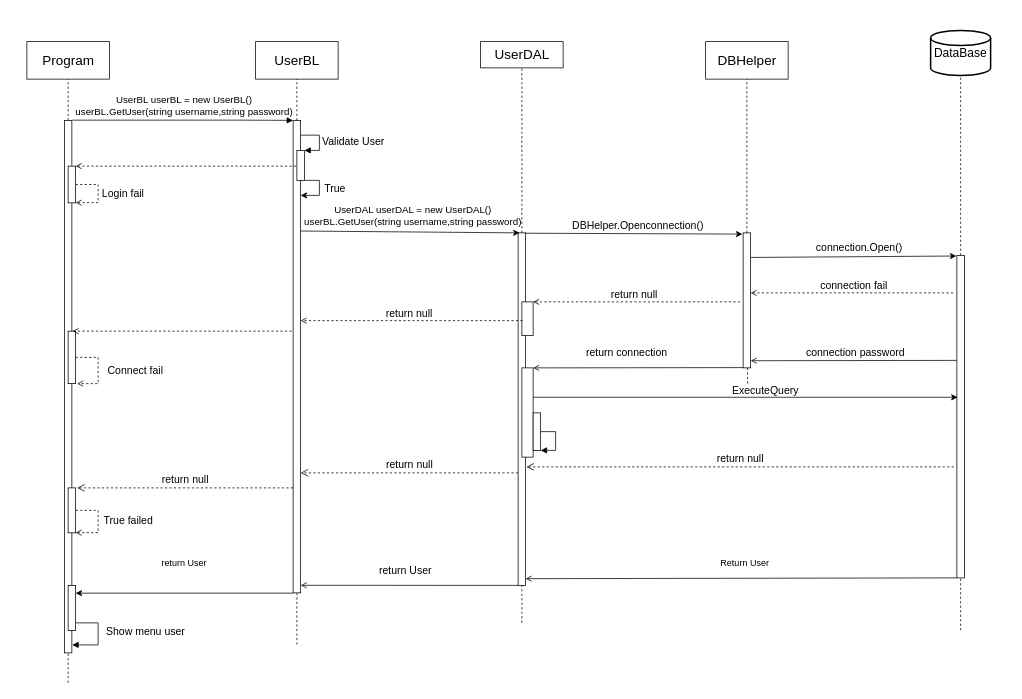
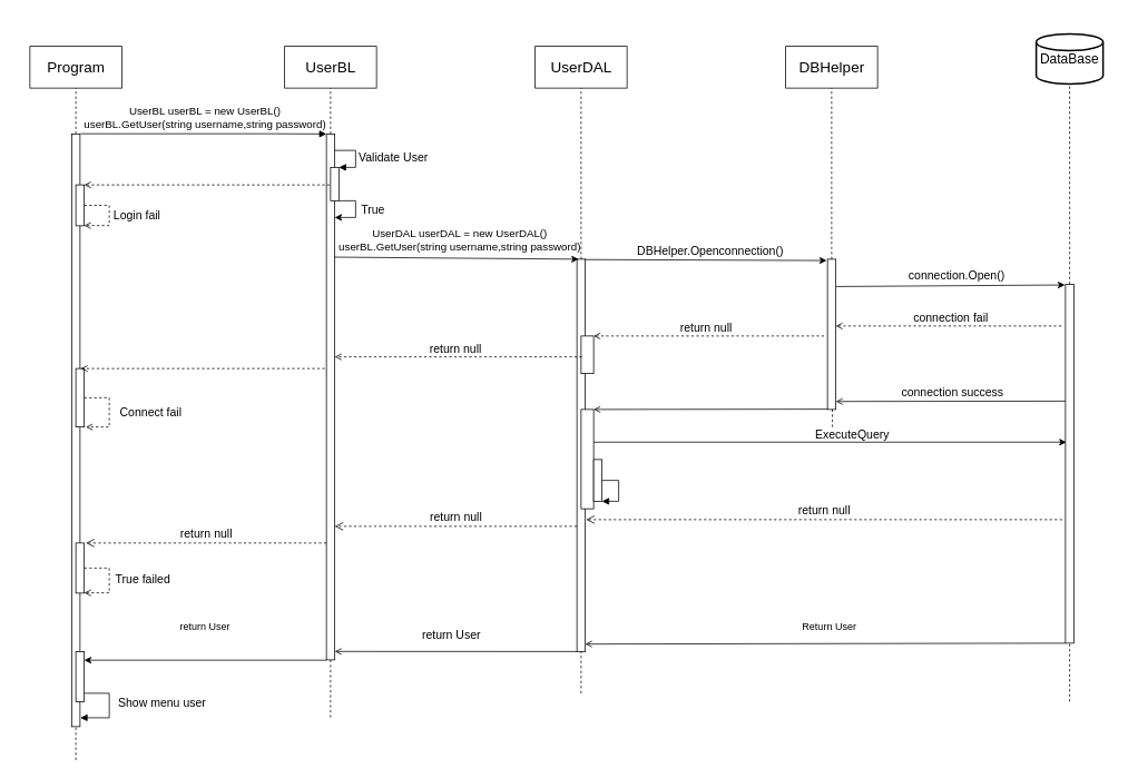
  <mxCell id="0" />
  <mxCell id="1" parent="0" />
  <mxCell id="2" value="" style="rounded=0;whiteSpace=wrap;html=1;fillColor=none;strokeColor=none;" parent="1" vertex="1"><mxGeometry x="20" y="20" width="1320" height="890" as="geometry" /></mxCell>
  <mxCell id="3" value="" style="endArrow=none;dashed=1;html=1;entryX=0.5;entryY=1;entryDx=0;entryDy=0;" parent="1" source="4" target="7" edge="1"><mxGeometry width="50" height="50" relative="1" as="geometry"><mxPoint x="90" y="720" as="sourcePoint" /><mxPoint x="90" y="110" as="targetPoint" /></mxGeometry></mxCell>
  <mxCell id="4" value="" style="html=1;points=[];perimeter=orthogonalPerimeter;" parent="1" vertex="1"><mxGeometry x="85" y="160" width="10" height="710" as="geometry" /></mxCell>
  <mxCell id="5" value="" style="endArrow=none;dashed=1;html=1;entryX=0.5;entryY=1;entryDx=0;entryDy=0;" parent="1" target="4" edge="1"><mxGeometry width="50" height="50" relative="1" as="geometry"><mxPoint x="90" y="910" as="sourcePoint" /><mxPoint x="90" y="100" as="targetPoint" /></mxGeometry></mxCell>
  <mxCell id="6" value="&lt;font style=&quot;font-size: 18px&quot;&gt;UserBL&lt;/font&gt;" style="html=1;" parent="1" vertex="1"><mxGeometry x="340" y="55" width="110" height="50" as="geometry" /></mxCell>
  <mxCell id="7" value="&lt;font style=&quot;font-size: 18px&quot;&gt;Program&lt;/font&gt;" style="html=1;" parent="1" vertex="1"><mxGeometry x="35" y="55" width="110" height="50" as="geometry" /></mxCell>
  <mxCell id="8" value="" style="endArrow=none;dashed=1;html=1;entryX=0.5;entryY=1;entryDx=0;entryDy=0;" parent="1" source="10" target="6" edge="1"><mxGeometry width="50" height="50" relative="1" as="geometry"><mxPoint x="365" y="660" as="sourcePoint" /><mxPoint x="380" y="170" as="targetPoint" /></mxGeometry></mxCell>
  <mxCell id="9" style="edgeStyle=orthogonalEdgeStyle;rounded=0;orthogonalLoop=1;jettySize=auto;html=1;dashed=1;endArrow=none;endFill=0;" parent="1" source="10" edge="1"><mxGeometry relative="1" as="geometry"><mxPoint x="395" y="860" as="targetPoint" /></mxGeometry></mxCell>
  <mxCell id="10" value="" style="html=1;points=[];perimeter=orthogonalPerimeter;" parent="1" vertex="1"><mxGeometry x="390" y="160" width="10" height="630" as="geometry" /></mxCell>
  <mxCell id="11" value="" style="endArrow=block;endFill=1;html=1;edgeStyle=orthogonalEdgeStyle;align=left;verticalAlign=top;entryX=0;entryY=0;entryDx=0;entryDy=0;entryPerimeter=0;" parent="1" target="10" edge="1"><mxGeometry x="-1" relative="1" as="geometry"><mxPoint x="95.714" y="159.714" as="sourcePoint" /><mxPoint x="360" y="160" as="targetPoint" /><Array as="points"><mxPoint x="320" y="160" /><mxPoint x="320" y="160" /></Array></mxGeometry></mxCell>
  <mxCell id="12" value="&lt;font style=&quot;font-size: 13px&quot;&gt;UserBL userBL = new UserBL()&lt;br&gt;userBL.GetUser(string username,string password)&lt;/font&gt;&lt;br&gt;" style="text;html=1;strokeColor=none;fillColor=none;align=center;verticalAlign=middle;whiteSpace=wrap;rounded=0;" parent="1" vertex="1"><mxGeometry x="95" y="120" width="300" height="40" as="geometry" /></mxCell>
  <mxCell id="13" style="edgeStyle=orthogonalEdgeStyle;rounded=0;orthogonalLoop=1;jettySize=auto;html=1;" parent="1" source="14" edge="1"><mxGeometry relative="1" as="geometry"><mxPoint x="400" y="260" as="targetPoint" /><Array as="points"><mxPoint x="425" y="240" /><mxPoint x="425" y="260" /></Array></mxGeometry></mxCell>
  <mxCell id="14" value="" style="html=1;points=[];perimeter=orthogonalPerimeter;" parent="1" vertex="1"><mxGeometry x="395" y="200" width="10" height="40" as="geometry" /></mxCell>
  <mxCell id="15" value="&lt;font style=&quot;font-size: 14px&quot;&gt;Validate User&lt;/font&gt;" style="edgeStyle=orthogonalEdgeStyle;html=1;align=left;spacingLeft=2;endArrow=block;rounded=0;entryX=1;entryY=0;" parent="1" target="14" edge="1"><mxGeometry relative="1" as="geometry"><mxPoint x="400" y="179.714" as="sourcePoint" /><Array as="points"><mxPoint x="425" y="180" /></Array></mxGeometry></mxCell>
  <mxCell id="16" value="&lt;font style=&quot;font-size: 14px&quot;&gt;True&lt;/font&gt;" style="text;html=1;resizable=0;points=[];autosize=1;align=left;verticalAlign=top;spacingTop=-4;" parent="1" vertex="1"><mxGeometry x="430" y="240" width="40" height="20" as="geometry" /></mxCell>
  <mxCell id="17" style="edgeStyle=orthogonalEdgeStyle;rounded=0;orthogonalLoop=1;jettySize=auto;html=1;endArrow=open;endFill=0;dashed=1;" parent="1" source="18" edge="1"><mxGeometry relative="1" as="geometry"><mxPoint x="100" y="269.714" as="targetPoint" /><Array as="points"><mxPoint x="130" y="246" /></Array></mxGeometry></mxCell>
  <mxCell id="18" value="" style="html=1;points=[];perimeter=orthogonalPerimeter;" parent="1" vertex="1"><mxGeometry x="90" y="221" width="10" height="49" as="geometry" /></mxCell>
- <mxCell id="19" value="&lt;font style=&quot;font-size: 18px&quot;&gt;UserDAL&lt;/font&gt;" style="html=1;" parent="1" vertex="1"><mxGeometry x="640" y="55" width="110" height="35" as="geometry" /></mxCell>
+ <mxCell id="19" value="&lt;font style=&quot;font-size: 18px&quot;&gt;UserDAL&lt;/font&gt;" style="html=1;" parent="1" vertex="1"><mxGeometry x="640" y="55" width="110" height="50" as="geometry" /></mxCell>
  <mxCell id="20" value="" style="endArrow=none;dashed=1;html=1;entryX=0.5;entryY=1;entryDx=0;entryDy=0;" parent="1" source="21" target="19" edge="1"><mxGeometry width="50" height="50" relative="1" as="geometry"><mxPoint x="695" y="750" as="sourcePoint" /><mxPoint x="730" y="180" as="targetPoint" /></mxGeometry></mxCell>
  <mxCell id="21" value="" style="html=1;points=[];perimeter=orthogonalPerimeter;" parent="1" vertex="1"><mxGeometry x="690" y="310" width="10" height="470" as="geometry" /></mxCell>
  <mxCell id="22" value="" style="endArrow=none;dashed=1;html=1;entryX=0.5;entryY=1;entryDx=0;entryDy=0;" parent="1" target="21" edge="1"><mxGeometry width="50" height="50" relative="1" as="geometry"><mxPoint x="695" y="830" as="sourcePoint" /><mxPoint x="695" y="105" as="targetPoint" /></mxGeometry></mxCell>
  <mxCell id="23" value="" style="endArrow=classic;html=1;exitX=-0.001;exitY=1.026;exitDx=0;exitDy=0;exitPerimeter=0;" parent="1" source="24" edge="1"><mxGeometry width="50" height="50" relative="1" as="geometry"><mxPoint x="430" y="311" as="sourcePoint" /><mxPoint x="692" y="310" as="targetPoint" /></mxGeometry></mxCell>
  <mxCell id="24" value="&lt;font style=&quot;font-size: 13px&quot;&gt;UserDAL userDAL = new UserDAL()&lt;br&gt;userBL.GetUser(string username,string password)&lt;/font&gt;&lt;br&gt;" style="text;html=1;strokeColor=none;fillColor=none;align=center;verticalAlign=middle;whiteSpace=wrap;rounded=0;" parent="1" vertex="1"><mxGeometry x="400" y="266.5" width="300" height="40" as="geometry" /></mxCell>
  <mxCell id="25" value="&lt;font style=&quot;font-size: 18px&quot;&gt;DBHelper&lt;/font&gt;" style="html=1;" parent="1" vertex="1"><mxGeometry x="940" y="55" width="110" height="50" as="geometry" /></mxCell>
  <mxCell id="26" value="" style="endArrow=none;dashed=1;html=1;entryX=0.5;entryY=1;entryDx=0;entryDy=0;" parent="1" source="39" target="25" edge="1"><mxGeometry width="50" height="50" relative="1" as="geometry"><mxPoint x="995" y="760" as="sourcePoint" /><mxPoint x="1080" y="170" as="targetPoint" /><Array as="points" /></mxGeometry></mxCell>
  <mxCell id="27" value="" style="endArrow=classic;html=1;exitX=0.922;exitY=0.001;exitDx=0;exitDy=0;exitPerimeter=0;entryX=-0.097;entryY=0.009;entryDx=0;entryDy=0;entryPerimeter=0;" parent="1" source="21" target="39" edge="1"><mxGeometry width="50" height="50" relative="1" as="geometry"><mxPoint x="700" y="319.5" as="sourcePoint" /><mxPoint x="990" y="319.5" as="targetPoint" /></mxGeometry></mxCell>
  <mxCell id="28" value="&lt;font style=&quot;font-size: 14px&quot;&gt;DBHelper.Openconnection()&lt;/font&gt;" style="text;html=1;strokeColor=none;fillColor=none;align=center;verticalAlign=middle;whiteSpace=wrap;rounded=0;" parent="1" vertex="1"><mxGeometry x="740" y="290" width="220" height="20" as="geometry" /></mxCell>
  <mxCell id="29" value="&lt;font size=&quot;3&quot;&gt;DataBase&lt;/font&gt;" style="strokeWidth=2;html=1;shape=mxgraph.flowchart.database;whiteSpace=wrap;" parent="1" vertex="1"><mxGeometry x="1240" y="40" width="80" height="60" as="geometry" /></mxCell>
  <mxCell id="30" value="" style="endArrow=none;dashed=1;html=1;entryX=0.5;entryY=1;entryDx=0;entryDy=0;entryPerimeter=0;" parent="1" source="31" target="29" edge="1"><mxGeometry width="50" height="50" relative="1" as="geometry"><mxPoint x="1280" y="680" as="sourcePoint" /><mxPoint x="1290" y="200" as="targetPoint" /></mxGeometry></mxCell>
  <mxCell id="31" value="" style="html=1;points=[];perimeter=orthogonalPerimeter;" parent="1" vertex="1"><mxGeometry x="1275" y="340" width="10" height="430" as="geometry" /></mxCell>
  <mxCell id="32" value="" style="endArrow=none;dashed=1;html=1;entryX=0.5;entryY=1;entryDx=0;entryDy=0;entryPerimeter=0;" parent="1" target="31" edge="1"><mxGeometry width="50" height="50" relative="1" as="geometry"><mxPoint x="1280" y="840" as="sourcePoint" /><mxPoint x="1280" y="110" as="targetPoint" /></mxGeometry></mxCell>
  <mxCell id="33" value="" style="endArrow=classic;html=1;entryX=-0.062;entryY=0.002;entryDx=0;entryDy=0;entryPerimeter=0;exitX=1.057;exitY=0.182;exitDx=0;exitDy=0;exitPerimeter=0;" parent="1" source="39" target="31" edge="1"><mxGeometry width="50" height="50" relative="1" as="geometry"><mxPoint x="1000" y="350" as="sourcePoint" /><mxPoint x="1270" y="350" as="targetPoint" /></mxGeometry></mxCell>
  <mxCell id="34" value="&lt;font style=&quot;font-size: 14px&quot;&gt;connection.Open()&lt;/font&gt;" style="text;html=1;strokeColor=none;fillColor=none;align=center;verticalAlign=middle;whiteSpace=wrap;rounded=0;" parent="1" vertex="1"><mxGeometry x="1060" y="320" width="170" height="20" as="geometry" /></mxCell>
  <mxCell id="35" value="" style="html=1;points=[];perimeter=orthogonalPerimeter;" parent="1" vertex="1"><mxGeometry x="695" y="402" width="15" height="45" as="geometry" /></mxCell>
  <mxCell id="36" value="" style="endArrow=open;html=1;endFill=0;entryX=1.01;entryY=0.947;entryDx=0;entryDy=0;entryPerimeter=0;" parent="1" target="39" edge="1"><mxGeometry width="50" height="50" relative="1" as="geometry"><mxPoint x="1275" y="480" as="sourcePoint" /><mxPoint x="1002" y="470" as="targetPoint" /></mxGeometry></mxCell>
- <mxCell id="37" value="&lt;font style=&quot;font-size: 14px&quot;&gt;connection password&lt;/font&gt;" style="text;html=1;strokeColor=none;fillColor=none;align=center;verticalAlign=middle;whiteSpace=wrap;rounded=0;" parent="1" vertex="1"><mxGeometry x="1050" y="460" width="180" height="20" as="geometry" /></mxCell>
+ <mxCell id="37" value="&lt;font style=&quot;font-size: 14px&quot;&gt;connection success&lt;/font&gt;" style="text;html=1;strokeColor=none;fillColor=none;align=center;verticalAlign=middle;whiteSpace=wrap;rounded=0;" parent="1" vertex="1"><mxGeometry x="1050" y="460" width="180" height="20" as="geometry" /></mxCell>
  <mxCell id="38" value="" style="endArrow=open;html=1;entryX=1;entryY=0;entryDx=0;entryDy=0;entryPerimeter=0;endFill=0;exitX=0.002;exitY=0.998;exitDx=0;exitDy=0;exitPerimeter=0;" parent="1" target="40" edge="1" source="39"><mxGeometry width="50" height="50" relative="1" as="geometry"><mxPoint x="990" y="480" as="sourcePoint" /><mxPoint x="920" y="500" as="targetPoint" /></mxGeometry></mxCell>
  <mxCell id="39" value="" style="html=1;points=[];perimeter=orthogonalPerimeter;" parent="1" vertex="1"><mxGeometry x="990" y="310" width="10" height="180" as="geometry" /></mxCell>
  <mxCell id="40" value="" style="html=1;points=[];perimeter=orthogonalPerimeter;" parent="1" vertex="1"><mxGeometry x="695" y="490" width="15" height="119" as="geometry" /></mxCell>
- <mxCell id="41" value="&lt;font style=&quot;font-size: 14px&quot;&gt;return connection&lt;/font&gt;" style="text;html=1;strokeColor=none;fillColor=none;align=center;verticalAlign=middle;whiteSpace=wrap;rounded=0;" parent="1" vertex="1"><mxGeometry x="770" y="460" width="130" height="20" as="geometry" /></mxCell>
  <mxCell id="42" value="" style="endArrow=classic;html=1;entryX=0.1;entryY=0.44;entryDx=0;entryDy=0;entryPerimeter=0;" parent="1" source="40" target="31" edge="1"><mxGeometry width="50" height="50" relative="1" as="geometry"><mxPoint x="710" y="570" as="sourcePoint" /><mxPoint x="1270" y="550" as="targetPoint" /></mxGeometry></mxCell>
  <mxCell id="43" value="&lt;font style=&quot;font-size: 14px&quot;&gt;ExecuteQuery&lt;/font&gt;" style="text;html=1;strokeColor=none;fillColor=none;align=center;verticalAlign=middle;whiteSpace=wrap;rounded=0;" parent="1" vertex="1"><mxGeometry x="890" y="510" width="260" height="20" as="geometry" /></mxCell>
  <mxCell id="44" value="&lt;font style=&quot;font-size: 14px&quot;&gt;return null&lt;/font&gt;" style="html=1;verticalAlign=bottom;endArrow=open;dashed=1;endSize=8;" parent="1" edge="1"><mxGeometry relative="1" as="geometry"><mxPoint x="1271" y="622" as="sourcePoint" /><mxPoint x="701" y="622" as="targetPoint" /></mxGeometry></mxCell>
  <mxCell id="45" value="&lt;font style=&quot;font-size: 14px&quot;&gt;return null&lt;/font&gt;" style="html=1;verticalAlign=bottom;endArrow=open;dashed=1;endSize=8;" parent="1" target="10" edge="1"><mxGeometry relative="1" as="geometry"><mxPoint x="690" y="630" as="sourcePoint" /><mxPoint x="610" y="630" as="targetPoint" /></mxGeometry></mxCell>
  <mxCell id="46" value="&lt;font style=&quot;font-size: 14px&quot;&gt;return null&lt;/font&gt;" style="html=1;verticalAlign=bottom;endArrow=open;dashed=1;endSize=8;entryX=1.2;entryY=0.77;entryDx=0;entryDy=0;entryPerimeter=0;" parent="1" edge="1"><mxGeometry relative="1" as="geometry"><mxPoint x="390" y="650" as="sourcePoint" /><mxPoint x="102" y="650" as="targetPoint" /></mxGeometry></mxCell>
  <mxCell id="47" style="edgeStyle=orthogonalEdgeStyle;rounded=0;orthogonalLoop=1;jettySize=auto;html=1;dashed=1;endArrow=open;endFill=0;entryX=1.2;entryY=1;entryDx=0;entryDy=0;entryPerimeter=0;" parent="1" source="48" target="48" edge="1"><mxGeometry relative="1" as="geometry"><mxPoint x="160" y="510" as="targetPoint" /><Array as="points"><mxPoint x="130" y="476" /><mxPoint x="130" y="511" /></Array></mxGeometry></mxCell>
  <mxCell id="48" value="" style="html=1;points=[];perimeter=orthogonalPerimeter;" parent="1" vertex="1"><mxGeometry x="90" y="441" width="10" height="70" as="geometry" /></mxCell>
  <mxCell id="49" value="&lt;font style=&quot;font-size: 14px&quot;&gt;Connect fail&lt;/font&gt;" style="text;html=1;strokeColor=none;fillColor=none;align=center;verticalAlign=middle;whiteSpace=wrap;rounded=0;" parent="1" vertex="1"><mxGeometry x="130" y="483" width="100" height="20" as="geometry" /></mxCell>
  <mxCell id="50" style="edgeStyle=orthogonalEdgeStyle;rounded=0;orthogonalLoop=1;jettySize=auto;html=1;dashed=1;endArrow=open;endFill=0;" parent="1" source="51" edge="1"><mxGeometry relative="1" as="geometry"><mxPoint x="100" y="709.714" as="targetPoint" /><Array as="points"><mxPoint x="130" y="680" /><mxPoint x="130" y="710" /></Array></mxGeometry></mxCell>
  <mxCell id="51" value="" style="html=1;points=[];perimeter=orthogonalPerimeter;" parent="1" vertex="1"><mxGeometry x="90" y="650" width="10" height="60" as="geometry" /></mxCell>
  <mxCell id="52" value="&lt;font style=&quot;font-size: 14px&quot;&gt;True failed&lt;/font&gt;" style="text;html=1;strokeColor=none;fillColor=none;align=center;verticalAlign=middle;whiteSpace=wrap;rounded=0;" parent="1" vertex="1"><mxGeometry x="131" y="684" width="79" height="20" as="geometry" /></mxCell>
  <mxCell id="53" value="" style="endArrow=open;html=1;endFill=0;exitX=-0.016;exitY=1;exitDx=0;exitDy=0;exitPerimeter=0;entryX=1;entryY=0.981;entryDx=0;entryDy=0;entryPerimeter=0;" parent="1" source="31" target="21" edge="1"><mxGeometry width="50" height="50" relative="1" as="geometry"><mxPoint x="1274" y="762" as="sourcePoint" /><mxPoint x="700" y="762" as="targetPoint" /></mxGeometry></mxCell>
  <mxCell id="54" value="Return User" style="text;html=1;strokeColor=none;fillColor=none;align=center;verticalAlign=middle;whiteSpace=wrap;rounded=0;" parent="1" vertex="1"><mxGeometry x="945" y="740" width="95" height="20" as="geometry" /></mxCell>
  <mxCell id="55" value="" style="endArrow=open;html=1;exitX=0.033;exitY=1;exitDx=0;exitDy=0;exitPerimeter=0;endFill=0;entryX=1.006;entryY=0.984;entryDx=0;entryDy=0;entryPerimeter=0;" parent="1" source="21" target="10" edge="1"><mxGeometry width="50" height="50" relative="1" as="geometry"><mxPoint x="687" y="771" as="sourcePoint" /><mxPoint x="401" y="770" as="targetPoint" /></mxGeometry></mxCell>
  <mxCell id="56" value="&lt;font style=&quot;font-size: 14px&quot;&gt;return User&lt;/font&gt;" style="text;html=1;strokeColor=none;fillColor=none;align=center;verticalAlign=middle;whiteSpace=wrap;rounded=0;" parent="1" vertex="1"><mxGeometry x="500" y="750" width="80" height="20" as="geometry" /></mxCell>
  <mxCell id="57" style="edgeStyle=orthogonalEdgeStyle;rounded=0;orthogonalLoop=1;jettySize=auto;html=1;endArrow=block;endFill=1;entryX=1.037;entryY=0.985;entryDx=0;entryDy=0;entryPerimeter=0;" parent="1" source="58" target="4" edge="1"><mxGeometry relative="1" as="geometry"><mxPoint x="99" y="859" as="targetPoint" /><Array as="points"><mxPoint x="130" y="830" /><mxPoint x="130" y="859" /></Array></mxGeometry></mxCell>
  <mxCell id="58" value="" style="html=1;points=[];perimeter=orthogonalPerimeter;" parent="1" vertex="1"><mxGeometry x="90" y="780" width="10" height="60" as="geometry" /></mxCell>
  <mxCell id="59" value="" style="endArrow=classic;html=1;exitX=0;exitY=0.999;exitDx=0;exitDy=0;exitPerimeter=0;" parent="1" edge="1"><mxGeometry width="50" height="50" relative="1" as="geometry"><mxPoint x="390" y="790.355" as="sourcePoint" /><mxPoint x="100" y="790.355" as="targetPoint" /></mxGeometry></mxCell>
  <mxCell id="60" value="return User" style="text;html=1;strokeColor=none;fillColor=none;align=center;verticalAlign=middle;whiteSpace=wrap;rounded=0;" parent="1" vertex="1"><mxGeometry x="200" y="740" width="90" height="20" as="geometry" /></mxCell>
  <mxCell id="61" value="&lt;font style=&quot;font-size: 14px&quot;&gt;Show menu user&amp;nbsp;&lt;/font&gt;" style="text;html=1;strokeColor=none;fillColor=none;align=center;verticalAlign=middle;whiteSpace=wrap;rounded=0;" parent="1" vertex="1"><mxGeometry x="131" y="832" width="129" height="20" as="geometry" /></mxCell>
  <mxCell id="62" style="edgeStyle=orthogonalEdgeStyle;rounded=0;orthogonalLoop=1;jettySize=auto;html=1;endArrow=block;endFill=1;entryX=1;entryY=1;entryDx=0;entryDy=0;entryPerimeter=0;" parent="1" source="63" target="63" edge="1"><mxGeometry relative="1" as="geometry"><mxPoint x="760" y="600" as="targetPoint" /><Array as="points"><mxPoint x="740" y="575" /><mxPoint x="740" y="600" /></Array></mxGeometry></mxCell>
  <mxCell id="63" value="" style="html=1;points=[];perimeter=orthogonalPerimeter;" parent="1" vertex="1"><mxGeometry x="710" y="550" width="10" height="50" as="geometry" /></mxCell>
  <mxCell id="64" value="" style="endArrow=open;dashed=1;html=1;endFill=0;" parent="1" edge="1"><mxGeometry width="50" height="50" relative="1" as="geometry"><mxPoint x="1270" y="390" as="sourcePoint" /><mxPoint x="1000" y="390" as="targetPoint" /></mxGeometry></mxCell>
  <mxCell id="65" value="&lt;font style=&quot;font-size: 14px&quot;&gt;connection fail&lt;/font&gt;" style="text;html=1;strokeColor=none;fillColor=none;align=center;verticalAlign=middle;whiteSpace=wrap;rounded=0;" parent="1" vertex="1"><mxGeometry x="1032.5" y="370" width="210" height="20" as="geometry" /></mxCell>
  <mxCell id="66" value="" style="endArrow=open;dashed=1;html=1;endFill=0;" parent="1" edge="1"><mxGeometry width="50" height="50" relative="1" as="geometry"><mxPoint x="986" y="402" as="sourcePoint" /><mxPoint x="710" y="402" as="targetPoint" /><Array as="points" /></mxGeometry></mxCell>
  <mxCell id="67" value="" style="endArrow=open;dashed=1;html=1;endFill=0;exitX=0.333;exitY=0.556;exitDx=0;exitDy=0;exitPerimeter=0;" parent="1" target="10" edge="1"><mxGeometry width="50" height="50" relative="1" as="geometry"><mxPoint x="696" y="427" as="sourcePoint" /><mxPoint x="406" y="427" as="targetPoint" /></mxGeometry></mxCell>
  <mxCell id="68" value="&lt;font style=&quot;font-size: 14px&quot;&gt;return null&lt;/font&gt;" style="text;html=1;strokeColor=none;fillColor=none;align=center;verticalAlign=middle;whiteSpace=wrap;rounded=0;" parent="1" vertex="1"><mxGeometry x="745" y="382" width="200" height="20" as="geometry" /></mxCell>
  <mxCell id="69" value="&lt;font style=&quot;font-size: 14px&quot;&gt;return null&lt;/font&gt;" style="text;html=1;strokeColor=none;fillColor=none;align=center;verticalAlign=middle;whiteSpace=wrap;rounded=0;" parent="1" vertex="1"><mxGeometry x="490" y="406.5" width="110" height="20" as="geometry" /></mxCell>
  <mxCell id="70" value="" style="endArrow=open;dashed=1;html=1;endFill=0;exitX=-0.3;exitY=0.413;exitDx=0;exitDy=0;exitPerimeter=0;entryX=0.5;entryY=0;entryDx=0;entryDy=0;entryPerimeter=0;" parent="1" edge="1"><mxGeometry width="50" height="50" relative="1" as="geometry"><mxPoint x="388" y="441" as="sourcePoint" /><mxPoint x="96" y="441" as="targetPoint" /></mxGeometry></mxCell>
  <mxCell id="71" value="" style="endArrow=open;html=1;dashed=1;endFill=0;" parent="1" edge="1"><mxGeometry width="50" height="50" relative="1" as="geometry"><mxPoint x="394" y="221" as="sourcePoint" /><mxPoint x="100" y="221" as="targetPoint" /></mxGeometry></mxCell>
  <mxCell id="72" value="&lt;font style=&quot;font-size: 14px&quot;&gt;Login fail&lt;/font&gt;" style="text;html=1;strokeColor=none;fillColor=none;align=center;verticalAlign=middle;whiteSpace=wrap;rounded=0;" parent="1" vertex="1"><mxGeometry x="131" y="246.5" width="65" height="20" as="geometry" /></mxCell>
  <mxCell id="73" value="" style="endArrow=none;dashed=1;html=1;entryX=0.581;entryY=0.999;entryDx=0;entryDy=0;entryPerimeter=0;" parent="1" target="39" edge="1"><mxGeometry width="50" height="50" relative="1" as="geometry"><mxPoint x="996" y="511" as="sourcePoint" /><mxPoint x="992" y="480" as="targetPoint" /><Array as="points" /></mxGeometry></mxCell>
